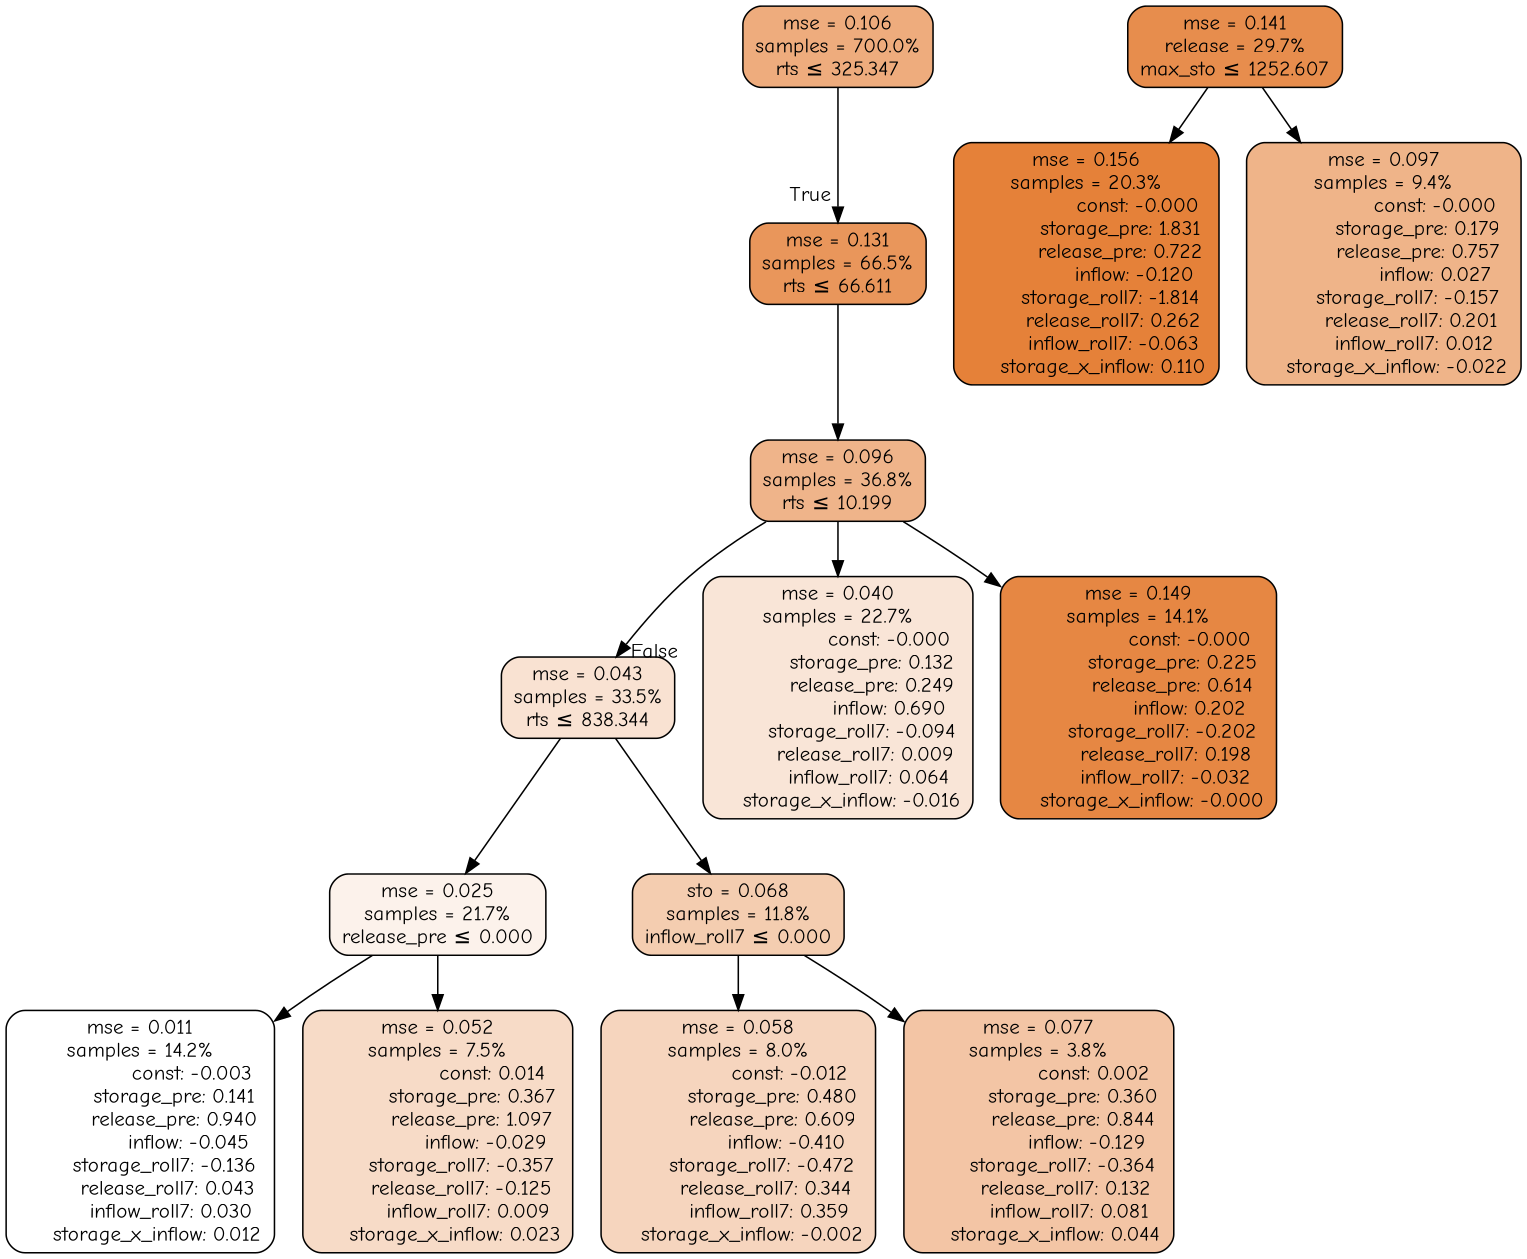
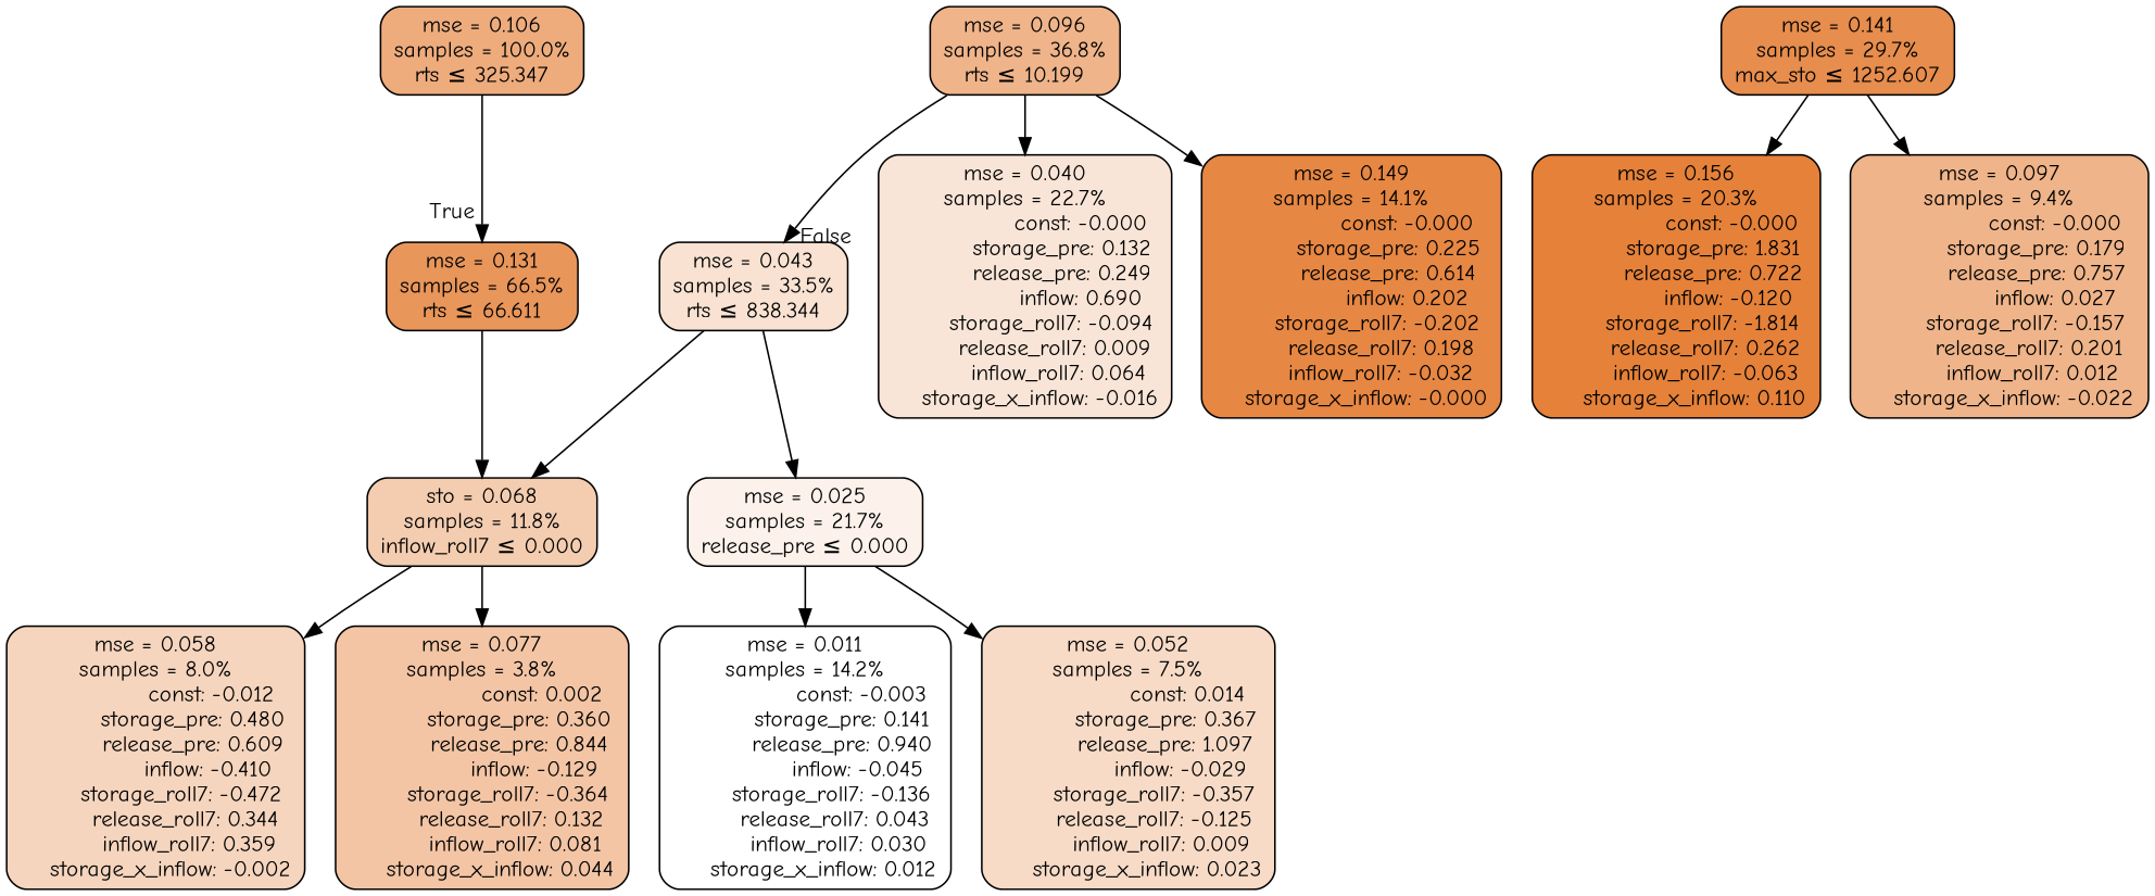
  digraph {
    fontname="Comic Neue"
    node [color=black fontname="Comic Neue" shape=rectangle style="filled, rounded"]
    edge [fontname="Comic Neue"]
-   n1 [fillcolor="#eeac7d" label="mse = 0.106\nsamples = 700.0%\nrts &le; 325.347"]
+   n1 [fillcolor="#eeac7d" label="mse = 0.106\nsamples = 100.0%\nrts &le; 325.347"]
    n2 [fillcolor="#e9965b" label="mse = 0.131\nsamples = 66.5%\nrts &le; 66.611"]
    n3 [fillcolor="#efb48a" label="mse = 0.096\nsamples = 36.8%\nrts &le; 10.199"]
    n4 [fillcolor="#f9e2d2" label="mse = 0.043\nsamples = 33.5%\nrts &le; 838.344"]
    n5 [fillcolor="#fcf2eb" label="mse = 0.025\nsamples = 21.7%\nrelease_pre &le; 0.000"]
    n6 [fillcolor="#f4cdb0" label="sto = 0.068\nsamples = 11.8%\ninflow_roll7 &le; 0.000"]
    n7 [fillcolor="#f9e5d7" label="mse = 0.040\nsamples = 22.7%\n               const: -0.000\n          storage_pre: 0.132\n          release_pre: 0.249\n               inflow: 0.690\n       storage_roll7: -0.094\n        release_roll7: 0.009\n         inflow_roll7: 0.064\n    storage_x_inflow: -0.016"]
    n8 [fillcolor="#e68743" label="mse = 0.149\nsamples = 14.1%\n               const: -0.000\n          storage_pre: 0.225\n          release_pre: 0.614\n               inflow: 0.202\n       storage_roll7: -0.202\n        release_roll7: 0.198\n        inflow_roll7: -0.032\n    storage_x_inflow: -0.000"]
-   n9 [fillcolor="#e78d4d" label="mse = 0.141\nrelease = 29.7%\nmax_sto &le; 1252.607"]
+   n9 [fillcolor="#e78d4d" label="mse = 0.141\nsamples = 29.7%\nmax_sto &le; 1252.607"]
    n10 [fillcolor="#e58139" label="mse = 0.156\nsamples = 20.3%\n               const: -0.000\n          storage_pre: 1.831\n          release_pre: 0.722\n              inflow: -0.120\n       storage_roll7: -1.814\n        release_roll7: 0.262\n        inflow_roll7: -0.063\n     storage_x_inflow: 0.110"]
    n11 [fillcolor="#efb489" label="mse = 0.097\nsamples = 9.4%\n               const: -0.000\n          storage_pre: 0.179\n          release_pre: 0.757\n               inflow: 0.027\n       storage_roll7: -0.157\n        release_roll7: 0.201\n         inflow_roll7: 0.012\n    storage_x_inflow: -0.022"]
    n12 [fillcolor="#ffffff" label="mse = 0.011\nsamples = 14.2%\n               const: -0.003\n          storage_pre: 0.141\n          release_pre: 0.940\n              inflow: -0.045\n       storage_roll7: -0.136\n        release_roll7: 0.043\n         inflow_roll7: 0.030\n     storage_x_inflow: 0.012"]
    n13 [fillcolor="#f7dbc7" label="mse = 0.052\nsamples = 7.5%\n                const: 0.014\n          storage_pre: 0.367\n          release_pre: 1.097\n              inflow: -0.029\n       storage_roll7: -0.357\n       release_roll7: -0.125\n         inflow_roll7: 0.009\n     storage_x_inflow: 0.023"]
    n14 [fillcolor="#f6d5be" label="mse = 0.058\nsamples = 8.0%\n               const: -0.012\n          storage_pre: 0.480\n          release_pre: 0.609\n              inflow: -0.410\n       storage_roll7: -0.472\n        release_roll7: 0.344\n         inflow_roll7: 0.359\n    storage_x_inflow: -0.002"]
    n15 [fillcolor="#f3c5a5" label="mse = 0.077\nsamples = 3.8%\n                const: 0.002\n          storage_pre: 0.360\n          release_pre: 0.844\n              inflow: -0.129\n       storage_roll7: -0.364\n        release_roll7: 0.132\n         inflow_roll7: 0.081\n     storage_x_inflow: 0.044"]
    n1 -> n2 [headlabel=True labelangle=45 labeldistance=2.5]
-   n2 -> n3
+   n2 -> n6
    n3 -> n4 [headlabel=False labelangle=-45 labeldistance=2.5]
    n3 -> n7
    n3 -> n8
    n4 -> n5
    n4 -> n6
    n5 -> n12
    n5 -> n13
    n6 -> n14
    n6 -> n15
    n9 -> n10
    n9 -> n11
  }
